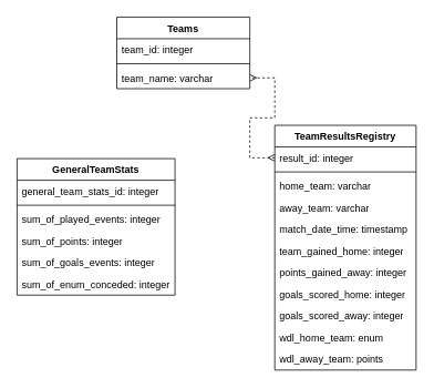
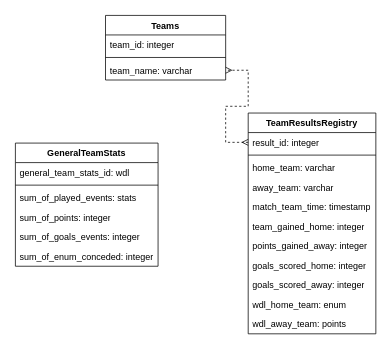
  <mxCell id="0" />
  <mxCell id="1" parent="0" />
  <mxCell id="2" value="Teams" style="swimlane;fontStyle=1;align=center;verticalAlign=top;childLayout=stackLayout;horizontal=1;startSize=26;horizontalStack=0;resizeParent=1;resizeParentMax=0;resizeLast=0;collapsible=1;marginBottom=0;whiteSpace=wrap;html=1;" vertex="1" parent="1"><mxGeometry x="140" y="20" width="160" height="86" as="geometry" /></mxCell>
  <mxCell id="3" value="team_id: integer" style="text;strokeColor=none;fillColor=none;align=left;verticalAlign=top;spacingLeft=4;spacingRight=4;overflow=hidden;rotatable=0;points=[[0,0.5],[1,0.5]];portConstraint=eastwest;whiteSpace=wrap;html=1;" vertex="1" parent="2"><mxGeometry y="26" width="160" height="26" as="geometry" /></mxCell>
  <mxCell id="4" value="" style="line;strokeWidth=1;fillColor=none;align=left;verticalAlign=middle;spacingTop=-1;spacingLeft=3;spacingRight=3;rotatable=0;labelPosition=right;points=[];portConstraint=eastwest;strokeColor=inherit;" vertex="1" parent="2"><mxGeometry y="52" width="160" height="8" as="geometry" /></mxCell>
  <mxCell id="5" value="team_name: varchar" style="text;strokeColor=none;fillColor=none;align=left;verticalAlign=top;spacingLeft=4;spacingRight=4;overflow=hidden;rotatable=0;points=[[0,0.5],[1,0.5]];portConstraint=eastwest;whiteSpace=wrap;html=1;" vertex="1" parent="2"><mxGeometry y="60" width="160" height="26" as="geometry" /></mxCell>
  <mxCell id="6" value="TeamResultsRegistry" style="swimlane;fontStyle=1;align=center;verticalAlign=top;childLayout=stackLayout;horizontal=1;startSize=26;horizontalStack=0;resizeParent=1;resizeParentMax=0;resizeLast=0;collapsible=1;marginBottom=0;whiteSpace=wrap;html=1;" vertex="1" parent="1"><mxGeometry x="330" y="150" width="170" height="294" as="geometry" /></mxCell>
  <mxCell id="7" value="result_id: integer" style="text;strokeColor=none;fillColor=none;align=left;verticalAlign=top;spacingLeft=4;spacingRight=4;overflow=hidden;rotatable=0;points=[[0,0.5],[1,0.5]];portConstraint=eastwest;whiteSpace=wrap;html=1;" vertex="1" parent="6"><mxGeometry y="26" width="170" height="26" as="geometry" /></mxCell>
  <mxCell id="8" value="" style="line;strokeWidth=1;fillColor=none;align=left;verticalAlign=middle;spacingTop=-1;spacingLeft=3;spacingRight=3;rotatable=0;labelPosition=right;points=[];portConstraint=eastwest;strokeColor=inherit;" vertex="1" parent="6"><mxGeometry y="52" width="170" height="8" as="geometry" /></mxCell>
  <mxCell id="9" value="home_team: varchar" style="text;strokeColor=none;fillColor=none;align=left;verticalAlign=top;spacingLeft=4;spacingRight=4;overflow=hidden;rotatable=0;points=[[0,0.5],[1,0.5]];portConstraint=eastwest;whiteSpace=wrap;html=1;" vertex="1" parent="6"><mxGeometry y="60" width="170" height="26" as="geometry" /></mxCell>
  <mxCell id="10" value="away_team: varchar" style="text;strokeColor=none;fillColor=none;align=left;verticalAlign=top;spacingLeft=4;spacingRight=4;overflow=hidden;rotatable=0;points=[[0,0.5],[1,0.5]];portConstraint=eastwest;whiteSpace=wrap;html=1;" vertex="1" parent="6"><mxGeometry y="86" width="170" height="26" as="geometry" /></mxCell>
- <mxCell id="11" value="match_date_time: timestamp" style="text;strokeColor=none;fillColor=none;align=left;verticalAlign=top;spacingLeft=4;spacingRight=4;overflow=hidden;rotatable=0;points=[[0,0.5],[1,0.5]];portConstraint=eastwest;whiteSpace=wrap;html=1;" vertex="1" parent="6"><mxGeometry y="112" width="170" height="26" as="geometry" /></mxCell>
+ <mxCell id="11" value="match_team_time: timestamp" style="text;strokeColor=none;fillColor=none;align=left;verticalAlign=top;spacingLeft=4;spacingRight=4;overflow=hidden;rotatable=0;points=[[0,0.5],[1,0.5]];portConstraint=eastwest;whiteSpace=wrap;html=1;" vertex="1" parent="6"><mxGeometry y="112" width="170" height="26" as="geometry" /></mxCell>
  <mxCell id="12" value="team_gained_home: integer" style="text;strokeColor=none;fillColor=none;align=left;verticalAlign=top;spacingLeft=4;spacingRight=4;overflow=hidden;rotatable=0;points=[[0,0.5],[1,0.5]];portConstraint=eastwest;whiteSpace=wrap;html=1;" vertex="1" parent="6"><mxGeometry y="138" width="170" height="26" as="geometry" /></mxCell>
  <mxCell id="13" value="points_gained_away: integer" style="text;strokeColor=none;fillColor=none;align=left;verticalAlign=top;spacingLeft=4;spacingRight=4;overflow=hidden;rotatable=0;points=[[0,0.5],[1,0.5]];portConstraint=eastwest;whiteSpace=wrap;html=1;" vertex="1" parent="6"><mxGeometry y="164" width="170" height="26" as="geometry" /></mxCell>
  <mxCell id="14" value="goals_scored_home: integer" style="text;strokeColor=none;fillColor=none;align=left;verticalAlign=top;spacingLeft=4;spacingRight=4;overflow=hidden;rotatable=0;points=[[0,0.5],[1,0.5]];portConstraint=eastwest;whiteSpace=wrap;html=1;" vertex="1" parent="6"><mxGeometry y="190" width="170" height="26" as="geometry" /></mxCell>
  <mxCell id="15" value="goals_scored_away: integer" style="text;strokeColor=none;fillColor=none;align=left;verticalAlign=top;spacingLeft=4;spacingRight=4;overflow=hidden;rotatable=0;points=[[0,0.5],[1,0.5]];portConstraint=eastwest;whiteSpace=wrap;html=1;" vertex="1" parent="6"><mxGeometry y="216" width="170" height="26" as="geometry" /></mxCell>
  <mxCell id="16" value="wdl_home_team: enum" style="text;strokeColor=none;fillColor=none;align=left;verticalAlign=top;spacingLeft=4;spacingRight=4;overflow=hidden;rotatable=0;points=[[0,0.5],[1,0.5]];portConstraint=eastwest;whiteSpace=wrap;html=1;" vertex="1" parent="6"><mxGeometry y="242" width="170" height="26" as="geometry" /></mxCell>
  <mxCell id="17" value="wdl_away_team: points" style="text;strokeColor=none;fillColor=none;align=left;verticalAlign=top;spacingLeft=4;spacingRight=4;overflow=hidden;rotatable=0;points=[[0,0.5],[1,0.5]];portConstraint=eastwest;whiteSpace=wrap;html=1;" vertex="1" parent="6"><mxGeometry y="268" width="170" height="26" as="geometry" /></mxCell>
  <mxCell id="18" value="GeneralTeamStats" style="swimlane;fontStyle=1;align=center;verticalAlign=top;childLayout=stackLayout;horizontal=1;startSize=26;horizontalStack=0;resizeParent=1;resizeParentMax=0;resizeLast=0;collapsible=1;marginBottom=0;whiteSpace=wrap;html=1;" vertex="1" parent="1"><mxGeometry x="20" y="190" width="190" height="164" as="geometry" /></mxCell>
- <mxCell id="19" value="general_team_stats_id: integer" style="text;strokeColor=none;fillColor=none;align=left;verticalAlign=top;spacingLeft=4;spacingRight=4;overflow=hidden;rotatable=0;points=[[0,0.5],[1,0.5]];portConstraint=eastwest;whiteSpace=wrap;html=1;" vertex="1" parent="18"><mxGeometry y="26" width="190" height="26" as="geometry" /></mxCell>
+ <mxCell id="19" value="general_team_stats_id: wdl" style="text;strokeColor=none;fillColor=none;align=left;verticalAlign=top;spacingLeft=4;spacingRight=4;overflow=hidden;rotatable=0;points=[[0,0.5],[1,0.5]];portConstraint=eastwest;whiteSpace=wrap;html=1;" vertex="1" parent="18"><mxGeometry y="26" width="190" height="26" as="geometry" /></mxCell>
  <mxCell id="20" value="" style="line;strokeWidth=1;fillColor=none;align=left;verticalAlign=middle;spacingTop=-1;spacingLeft=3;spacingRight=3;rotatable=0;labelPosition=right;points=[];portConstraint=eastwest;strokeColor=inherit;" vertex="1" parent="18"><mxGeometry y="52" width="190" height="8" as="geometry" /></mxCell>
- <mxCell id="21" value="sum_of_played_events: integer" style="text;strokeColor=none;fillColor=none;align=left;verticalAlign=top;spacingLeft=4;spacingRight=4;overflow=hidden;rotatable=0;points=[[0,0.5],[1,0.5]];portConstraint=eastwest;whiteSpace=wrap;html=1;" vertex="1" parent="18"><mxGeometry y="60" width="190" height="26" as="geometry" /></mxCell>
+ <mxCell id="21" value="sum_of_played_events: stats" style="text;strokeColor=none;fillColor=none;align=left;verticalAlign=top;spacingLeft=4;spacingRight=4;overflow=hidden;rotatable=0;points=[[0,0.5],[1,0.5]];portConstraint=eastwest;whiteSpace=wrap;html=1;" vertex="1" parent="18"><mxGeometry y="60" width="190" height="26" as="geometry" /></mxCell>
  <mxCell id="22" value="sum_of_points: integer" style="text;strokeColor=none;fillColor=none;align=left;verticalAlign=top;spacingLeft=4;spacingRight=4;overflow=hidden;rotatable=0;points=[[0,0.5],[1,0.5]];portConstraint=eastwest;whiteSpace=wrap;html=1;" vertex="1" parent="18"><mxGeometry y="86" width="190" height="26" as="geometry" /></mxCell>
  <mxCell id="23" value="sum_of_goals_events: integer" style="text;strokeColor=none;fillColor=none;align=left;verticalAlign=top;spacingLeft=4;spacingRight=4;overflow=hidden;rotatable=0;points=[[0,0.5],[1,0.5]];portConstraint=eastwest;whiteSpace=wrap;html=1;" vertex="1" parent="18"><mxGeometry y="112" width="190" height="26" as="geometry" /></mxCell>
  <mxCell id="24" value="sum_of_enum_conceded: integer" style="text;strokeColor=none;fillColor=none;align=left;verticalAlign=top;spacingLeft=4;spacingRight=4;overflow=hidden;rotatable=0;points=[[0,0.5],[1,0.5]];portConstraint=eastwest;whiteSpace=wrap;html=1;" vertex="1" parent="18"><mxGeometry y="138" width="190" height="26" as="geometry" /></mxCell>
  <mxCell id="25" value="" style="edgeStyle=entityRelationEdgeStyle;fontSize=12;html=1;endArrow=ERmany;startArrow=ERmany;rounded=0;dashed=1;" edge="1" parent="1" source="7" target="5"><mxGeometry width="100" height="100" relative="1" as="geometry"><mxPoint x="180" y="290" as="sourcePoint" /><mxPoint x="280" y="190" as="targetPoint" /></mxGeometry></mxCell>
